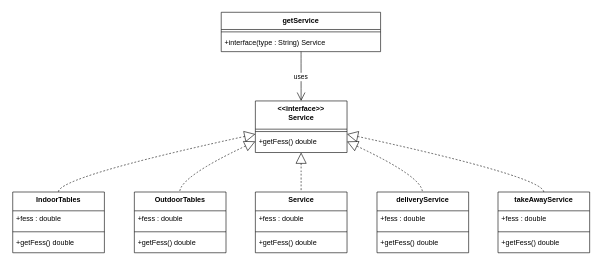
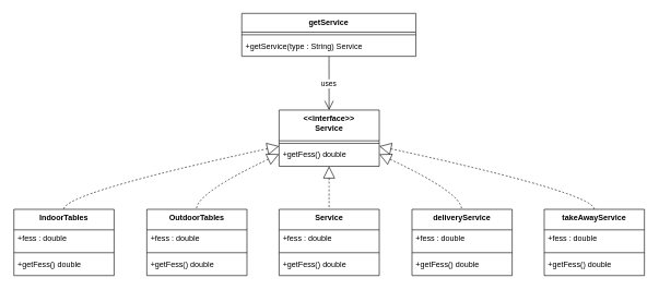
  <mxCell id="0" />
  <mxCell id="1" parent="0" />
  <mxCell id="2" value="&lt;&lt;interface&gt;&gt;&#10;Service" style="swimlane;fontStyle=1;align=center;verticalAlign=top;childLayout=stackLayout;horizontal=1;startSize=47.1;horizontalStack=0;resizeParent=1;resizeParentMax=0;resizeLast=0;collapsible=0;marginBottom=0;" vertex="1" parent="1"><mxGeometry x="425" y="168" width="153" height="86.1" as="geometry" /></mxCell>
  <mxCell id="3" style="line;strokeWidth=1;fillColor=none;align=left;verticalAlign=middle;spacingTop=-1;spacingLeft=3;spacingRight=3;rotatable=0;labelPosition=right;points=[];portConstraint=eastwest;strokeColor=inherit;" vertex="1" parent="2"><mxGeometry y="47.1" width="153" height="8" as="geometry" /></mxCell>
  <mxCell id="4" value="+getFess() double" style="text;strokeColor=none;fillColor=none;align=left;verticalAlign=top;spacingLeft=4;spacingRight=4;overflow=hidden;rotatable=0;points=[[0,0.5],[1,0.5]];portConstraint=eastwest;" vertex="1" parent="2"><mxGeometry y="55.1" width="153" height="31" as="geometry" /></mxCell>
  <mxCell id="5" value="IndoorTables" style="swimlane;fontStyle=1;align=center;verticalAlign=top;childLayout=stackLayout;horizontal=1;startSize=31.4;horizontalStack=0;resizeParent=1;resizeParentMax=0;resizeLast=0;collapsible=0;marginBottom=0;" vertex="1" parent="1"><mxGeometry x="20" y="320" width="153" height="101.4" as="geometry" /></mxCell>
  <mxCell id="6" value="+fess : double" style="text;strokeColor=none;fillColor=none;align=left;verticalAlign=top;spacingLeft=4;spacingRight=4;overflow=hidden;rotatable=0;points=[[0,0.5],[1,0.5]];portConstraint=eastwest;" vertex="1" parent="5"><mxGeometry y="31.4" width="153" height="31" as="geometry" /></mxCell>
  <mxCell id="7" style="line;strokeWidth=1;fillColor=none;align=left;verticalAlign=middle;spacingTop=-1;spacingLeft=3;spacingRight=3;rotatable=0;labelPosition=right;points=[];portConstraint=eastwest;strokeColor=inherit;" vertex="1" parent="5"><mxGeometry y="62.4" width="153" height="8" as="geometry" /></mxCell>
  <mxCell id="8" value="+getFess() double" style="text;strokeColor=none;fillColor=none;align=left;verticalAlign=top;spacingLeft=4;spacingRight=4;overflow=hidden;rotatable=0;points=[[0,0.5],[1,0.5]];portConstraint=eastwest;" vertex="1" parent="5"><mxGeometry y="70.4" width="153" height="31" as="geometry" /></mxCell>
  <mxCell id="9" value="OutdoorTables" style="swimlane;fontStyle=1;align=center;verticalAlign=top;childLayout=stackLayout;horizontal=1;startSize=31.4;horizontalStack=0;resizeParent=1;resizeParentMax=0;resizeLast=0;collapsible=0;marginBottom=0;" vertex="1" parent="1"><mxGeometry x="223" y="320" width="153" height="101.4" as="geometry" /></mxCell>
  <mxCell id="10" value="+fess : double" style="text;strokeColor=none;fillColor=none;align=left;verticalAlign=top;spacingLeft=4;spacingRight=4;overflow=hidden;rotatable=0;points=[[0,0.5],[1,0.5]];portConstraint=eastwest;" vertex="1" parent="9"><mxGeometry y="31.4" width="153" height="31" as="geometry" /></mxCell>
  <mxCell id="11" style="line;strokeWidth=1;fillColor=none;align=left;verticalAlign=middle;spacingTop=-1;spacingLeft=3;spacingRight=3;rotatable=0;labelPosition=right;points=[];portConstraint=eastwest;strokeColor=inherit;" vertex="1" parent="9"><mxGeometry y="62.4" width="153" height="8" as="geometry" /></mxCell>
  <mxCell id="12" value="+getFess() double" style="text;strokeColor=none;fillColor=none;align=left;verticalAlign=top;spacingLeft=4;spacingRight=4;overflow=hidden;rotatable=0;points=[[0,0.5],[1,0.5]];portConstraint=eastwest;" vertex="1" parent="9"><mxGeometry y="70.4" width="153" height="31" as="geometry" /></mxCell>
  <mxCell id="13" value="Service" style="swimlane;fontStyle=1;align=center;verticalAlign=top;childLayout=stackLayout;horizontal=1;startSize=31.4;horizontalStack=0;resizeParent=1;resizeParentMax=0;resizeLast=0;collapsible=0;marginBottom=0;" vertex="1" parent="1"><mxGeometry x="425" y="320" width="153" height="101.4" as="geometry" /></mxCell>
  <mxCell id="14" value="+fess : double" style="text;strokeColor=none;fillColor=none;align=left;verticalAlign=top;spacingLeft=4;spacingRight=4;overflow=hidden;rotatable=0;points=[[0,0.5],[1,0.5]];portConstraint=eastwest;" vertex="1" parent="13"><mxGeometry y="31.4" width="153" height="31" as="geometry" /></mxCell>
  <mxCell id="15" style="line;strokeWidth=1;fillColor=none;align=left;verticalAlign=middle;spacingTop=-1;spacingLeft=3;spacingRight=3;rotatable=0;labelPosition=right;points=[];portConstraint=eastwest;strokeColor=inherit;" vertex="1" parent="13"><mxGeometry y="62.4" width="153" height="8" as="geometry" /></mxCell>
  <mxCell id="16" value="+getFess() double" style="text;strokeColor=none;fillColor=none;align=left;verticalAlign=top;spacingLeft=4;spacingRight=4;overflow=hidden;rotatable=0;points=[[0,0.5],[1,0.5]];portConstraint=eastwest;" vertex="1" parent="13"><mxGeometry y="70.4" width="153" height="31" as="geometry" /></mxCell>
  <mxCell id="17" value="deliveryService" style="swimlane;fontStyle=1;align=center;verticalAlign=top;childLayout=stackLayout;horizontal=1;startSize=31.4;horizontalStack=0;resizeParent=1;resizeParentMax=0;resizeLast=0;collapsible=0;marginBottom=0;" vertex="1" parent="1"><mxGeometry x="628" y="320" width="153" height="101.4" as="geometry" /></mxCell>
  <mxCell id="18" value="+fess : double" style="text;strokeColor=none;fillColor=none;align=left;verticalAlign=top;spacingLeft=4;spacingRight=4;overflow=hidden;rotatable=0;points=[[0,0.5],[1,0.5]];portConstraint=eastwest;" vertex="1" parent="17"><mxGeometry y="31.4" width="153" height="31" as="geometry" /></mxCell>
  <mxCell id="19" style="line;strokeWidth=1;fillColor=none;align=left;verticalAlign=middle;spacingTop=-1;spacingLeft=3;spacingRight=3;rotatable=0;labelPosition=right;points=[];portConstraint=eastwest;strokeColor=inherit;" vertex="1" parent="17"><mxGeometry y="62.4" width="153" height="8" as="geometry" /></mxCell>
  <mxCell id="20" value="+getFess() double" style="text;strokeColor=none;fillColor=none;align=left;verticalAlign=top;spacingLeft=4;spacingRight=4;overflow=hidden;rotatable=0;points=[[0,0.5],[1,0.5]];portConstraint=eastwest;" vertex="1" parent="17"><mxGeometry y="70.4" width="153" height="31" as="geometry" /></mxCell>
  <mxCell id="21" value="takeAwayService" style="swimlane;fontStyle=1;align=center;verticalAlign=top;childLayout=stackLayout;horizontal=1;startSize=31.4;horizontalStack=0;resizeParent=1;resizeParentMax=0;resizeLast=0;collapsible=0;marginBottom=0;" vertex="1" parent="1"><mxGeometry x="830" y="320" width="153" height="101.4" as="geometry" /></mxCell>
  <mxCell id="22" value="+fess : double" style="text;strokeColor=none;fillColor=none;align=left;verticalAlign=top;spacingLeft=4;spacingRight=4;overflow=hidden;rotatable=0;points=[[0,0.5],[1,0.5]];portConstraint=eastwest;" vertex="1" parent="21"><mxGeometry y="31.4" width="153" height="31" as="geometry" /></mxCell>
  <mxCell id="23" style="line;strokeWidth=1;fillColor=none;align=left;verticalAlign=middle;spacingTop=-1;spacingLeft=3;spacingRight=3;rotatable=0;labelPosition=right;points=[];portConstraint=eastwest;strokeColor=inherit;" vertex="1" parent="21"><mxGeometry y="62.4" width="153" height="8" as="geometry" /></mxCell>
  <mxCell id="24" value="+getFess() double" style="text;strokeColor=none;fillColor=none;align=left;verticalAlign=top;spacingLeft=4;spacingRight=4;overflow=hidden;rotatable=0;points=[[0,0.5],[1,0.5]];portConstraint=eastwest;" vertex="1" parent="21"><mxGeometry y="70.4" width="153" height="31" as="geometry" /></mxCell>
  <mxCell id="25" value="getService" style="swimlane;fontStyle=1;align=center;verticalAlign=top;childLayout=stackLayout;horizontal=1;startSize=28.72;horizontalStack=0;resizeParent=1;resizeParentMax=0;resizeLast=0;collapsible=0;marginBottom=0;" vertex="1" parent="1"><mxGeometry x="368" y="20" width="266" height="65.72" as="geometry" /></mxCell>
  <mxCell id="26" style="line;strokeWidth=1;fillColor=none;align=left;verticalAlign=middle;spacingTop=-1;spacingLeft=3;spacingRight=3;rotatable=0;labelPosition=right;points=[];portConstraint=eastwest;strokeColor=inherit;" vertex="1" parent="25"><mxGeometry y="28.72" width="266" height="8" as="geometry" /></mxCell>
- <mxCell id="27" value="+interface(type : String) Service" style="text;strokeColor=none;fillColor=none;align=left;verticalAlign=top;spacingLeft=4;spacingRight=4;overflow=hidden;rotatable=0;points=[[0,0.5],[1,0.5]];portConstraint=eastwest;" vertex="1" parent="25"><mxGeometry y="36.72" width="266" height="29" as="geometry" /></mxCell>
+ <mxCell id="27" value="+getService(type : String) Service" style="text;strokeColor=none;fillColor=none;align=left;verticalAlign=top;spacingLeft=4;spacingRight=4;overflow=hidden;rotatable=0;points=[[0,0.5],[1,0.5]];portConstraint=eastwest;" vertex="1" parent="25"><mxGeometry y="36.72" width="266" height="29" as="geometry" /></mxCell>
  <mxCell id="28" value="" style="curved=1;dashed=1;startArrow=block;startSize=16;startFill=0;endArrow=none;exitX=0.0;exitY=0.643;entryX=0.498;entryY=0.004;rounded=0;" edge="1" parent="1" source="2" target="5"><mxGeometry relative="1" as="geometry"><Array as="points"><mxPoint x="96" y="295" /></Array></mxGeometry></mxCell>
  <mxCell id="29" value="" style="curved=1;dashed=1;startArrow=block;startSize=16;startFill=0;endArrow=none;exitX=0.0;exitY=0.784;entryX=0.495;entryY=0.004;rounded=0;" edge="1" parent="1" source="2" target="9"><mxGeometry relative="1" as="geometry"><Array as="points"><mxPoint x="299" y="295" /></Array></mxGeometry></mxCell>
  <mxCell id="30" value="" style="curved=1;dashed=1;startArrow=block;startSize=16;startFill=0;endArrow=none;exitX=0.499;exitY=1.004;entryX=0.499;entryY=0.004;rounded=0;" edge="1" parent="1" source="2" target="13"><mxGeometry relative="1" as="geometry"><Array as="points" /></mxGeometry></mxCell>
  <mxCell id="31" value="" style="curved=1;dashed=1;startArrow=block;startSize=16;startFill=0;endArrow=none;exitX=0.997;exitY=0.784;entryX=0.495;entryY=0.004;rounded=0;" edge="1" parent="1" source="2" target="17"><mxGeometry relative="1" as="geometry"><Array as="points"><mxPoint x="704" y="295" /></Array></mxGeometry></mxCell>
  <mxCell id="32" value="" style="curved=1;dashed=1;startArrow=block;startSize=16;startFill=0;endArrow=none;exitX=0.997;exitY=0.643;entryX=0.499;entryY=0.004;rounded=0;" edge="1" parent="1" source="2" target="21"><mxGeometry relative="1" as="geometry"><Array as="points"><mxPoint x="906" y="295" /></Array></mxGeometry></mxCell>
  <mxCell id="33" value="uses" style="curved=1;startArrow=none;endArrow=open;endSize=12;exitX=0.501;exitY=0.998;entryX=0.499;entryY=0.002;rounded=0;" edge="1" parent="1" source="25" target="2"><mxGeometry relative="1" as="geometry"><Array as="points" /></mxGeometry></mxCell>
